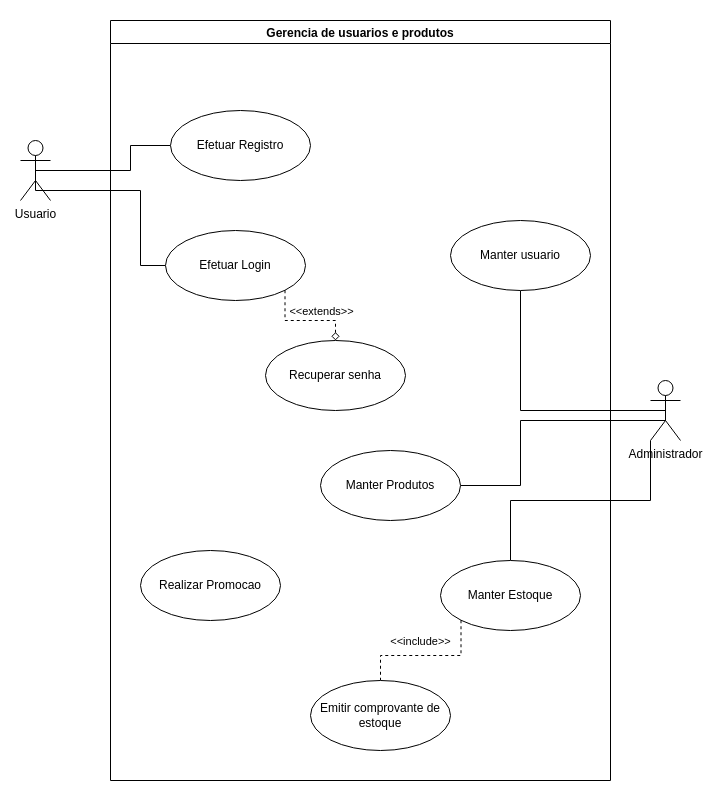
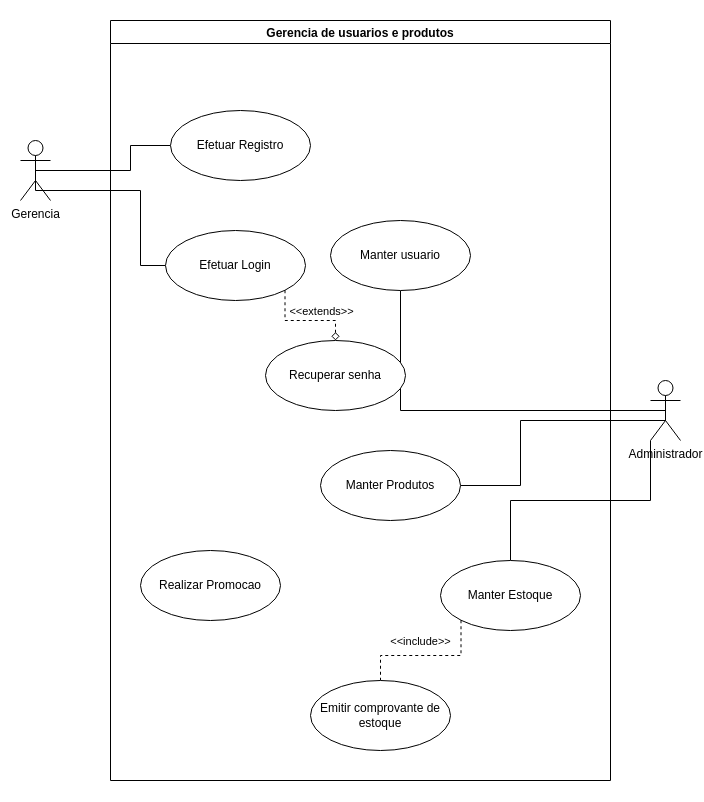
  <mxCell id="0" />
  <mxCell id="1" parent="0" />
  <mxCell id="2" style="edgeStyle=orthogonalEdgeStyle;rounded=0;orthogonalLoop=1;jettySize=auto;html=1;exitX=0.5;exitY=0.5;exitDx=0;exitDy=0;exitPerimeter=0;entryX=0;entryY=0.5;entryDx=0;entryDy=0;endArrow=none;endFill=0;" parent="1" source="4" target="10" edge="1"><mxGeometry relative="1" as="geometry"><Array as="points"><mxPoint x="130" y="170" /><mxPoint x="130" y="145" /></Array></mxGeometry></mxCell>
  <mxCell id="3" style="edgeStyle=orthogonalEdgeStyle;rounded=0;orthogonalLoop=1;jettySize=auto;html=1;exitX=0.5;exitY=0.5;exitDx=0;exitDy=0;exitPerimeter=0;entryX=0;entryY=0.5;entryDx=0;entryDy=0;endArrow=none;endFill=0;" parent="1" source="4" target="13" edge="1"><mxGeometry relative="1" as="geometry"><Array as="points"><mxPoint x="35" y="190" /><mxPoint x="140" y="190" /><mxPoint x="140" y="265" /></Array></mxGeometry></mxCell>
- <mxCell id="4" value="Usuario" style="shape=umlActor;verticalLabelPosition=bottom;verticalAlign=top;html=1;outlineConnect=0;" parent="1" vertex="1"><mxGeometry x="20" y="140" width="30" height="60" as="geometry" /></mxCell>
+ <mxCell id="4" value="Gerencia" style="shape=umlActor;verticalLabelPosition=bottom;verticalAlign=top;html=1;outlineConnect=0;" parent="1" vertex="1"><mxGeometry x="20" y="140" width="30" height="60" as="geometry" /></mxCell>
  <mxCell id="5" style="edgeStyle=orthogonalEdgeStyle;rounded=0;orthogonalLoop=1;jettySize=auto;html=1;exitX=0.5;exitY=0.5;exitDx=0;exitDy=0;exitPerimeter=0;endArrow=none;endFill=0;" parent="1" source="8" target="9" edge="1"><mxGeometry relative="1" as="geometry" /></mxCell>
  <mxCell id="6" style="edgeStyle=orthogonalEdgeStyle;rounded=0;orthogonalLoop=1;jettySize=auto;html=1;exitX=0.5;exitY=0.5;exitDx=0;exitDy=0;exitPerimeter=0;endArrow=none;endFill=0;" parent="1" source="8" target="15" edge="1"><mxGeometry relative="1" as="geometry"><Array as="points"><mxPoint x="665" y="420" /><mxPoint x="520" y="420" /><mxPoint x="520" y="485" /></Array></mxGeometry></mxCell>
  <mxCell id="7" style="edgeStyle=orthogonalEdgeStyle;rounded=0;orthogonalLoop=1;jettySize=auto;html=1;exitX=0;exitY=1;exitDx=0;exitDy=0;exitPerimeter=0;endArrow=none;endFill=0;" parent="1" source="8" target="19" edge="1"><mxGeometry relative="1" as="geometry" /></mxCell>
  <mxCell id="8" value="Administrador" style="shape=umlActor;verticalLabelPosition=bottom;verticalAlign=top;html=1;" parent="1" vertex="1"><mxGeometry x="650" y="380" width="30" height="60" as="geometry" /></mxCell>
- <mxCell id="9" value="Manter usuario" style="ellipse;whiteSpace=wrap;html=1;" parent="1" vertex="1"><mxGeometry x="450" y="220" width="140" height="70" as="geometry" /></mxCell>
+ <mxCell id="9" value="Manter usuario" style="ellipse;whiteSpace=wrap;html=1;" parent="1" vertex="1"><mxGeometry x="330" y="220" width="140" height="70" as="geometry" /></mxCell>
  <mxCell id="10" value="Efetuar Registro" style="ellipse;whiteSpace=wrap;html=1;" parent="1" vertex="1"><mxGeometry x="170" y="110" width="140" height="70" as="geometry" /></mxCell>
  <mxCell id="11" style="edgeStyle=orthogonalEdgeStyle;rounded=0;orthogonalLoop=1;jettySize=auto;html=1;exitX=1;exitY=1;exitDx=0;exitDy=0;endArrow=diamond;endFill=0;dashed=1;" parent="1" source="13" target="14" edge="1"><mxGeometry relative="1" as="geometry" /></mxCell>
  <mxCell id="12" value="&amp;lt;&amp;lt;extends&amp;gt;&amp;gt;" style="edgeLabel;html=1;align=center;verticalAlign=middle;resizable=0;points=[];" parent="11" vertex="1" connectable="0"><mxGeometry x="-0.159" y="-1" relative="1" as="geometry"><mxPoint x="24" y="-11" as="offset" /></mxGeometry></mxCell>
  <mxCell id="13" value="Efetuar Login" style="ellipse;whiteSpace=wrap;html=1;" parent="1" vertex="1"><mxGeometry x="165" y="230" width="140" height="70" as="geometry" /></mxCell>
  <mxCell id="14" value="Recuperar senha" style="ellipse;whiteSpace=wrap;html=1;" parent="1" vertex="1"><mxGeometry x="265" y="340" width="140" height="70" as="geometry" /></mxCell>
  <mxCell id="15" value="Manter Produtos" style="ellipse;whiteSpace=wrap;html=1;" parent="1" vertex="1"><mxGeometry x="320" y="450" width="140" height="70" as="geometry" /></mxCell>
  <mxCell id="16" value="Realizar Promocao" style="ellipse;whiteSpace=wrap;html=1;" parent="1" vertex="1"><mxGeometry x="140" y="550" width="140" height="70" as="geometry" /></mxCell>
  <mxCell id="17" style="edgeStyle=orthogonalEdgeStyle;rounded=0;orthogonalLoop=1;jettySize=auto;html=1;exitX=0;exitY=1;exitDx=0;exitDy=0;entryX=0.5;entryY=0;entryDx=0;entryDy=0;dashed=1;endArrow=none;endFill=0;" parent="1" source="19" target="20" edge="1"><mxGeometry relative="1" as="geometry" /></mxCell>
  <mxCell id="18" value="&amp;lt;&amp;lt;include&amp;gt;&amp;gt;" style="edgeLabel;html=1;align=center;verticalAlign=middle;resizable=0;points=[];" parent="17" vertex="1" connectable="0"><mxGeometry x="-0.249" relative="1" as="geometry"><mxPoint x="-23" y="-15" as="offset" /></mxGeometry></mxCell>
  <mxCell id="19" value="Manter Estoque" style="ellipse;whiteSpace=wrap;html=1;" parent="1" vertex="1"><mxGeometry x="440" y="560" width="140" height="70" as="geometry" /></mxCell>
  <mxCell id="20" value="Emitir comprovante de estoque" style="ellipse;whiteSpace=wrap;html=1;" parent="1" vertex="1"><mxGeometry x="310" y="680" width="140" height="70" as="geometry" /></mxCell>
  <mxCell id="21" value="Gerencia de usuarios e produtos" style="swimlane;" vertex="1" parent="1"><mxGeometry x="110" y="20" width="500" height="760" as="geometry"><mxRectangle x="180" y="50" width="220" height="23" as="alternateBounds" /></mxGeometry></mxCell>
